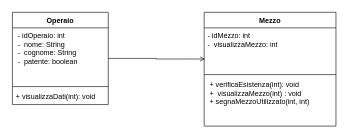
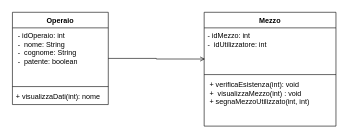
  <mxCell id="0" />
  <mxCell id="1" parent="0" />
  <mxCell id="2" style="edgeStyle=orthogonalEdgeStyle;rounded=0;orthogonalLoop=1;jettySize=auto;html=1;entryX=0.006;entryY=0.703;entryDx=0;entryDy=0;entryPerimeter=0;endArrow=open;" edge="1" parent="1" source="3" target="8"><mxGeometry relative="1" as="geometry" /></mxCell>
  <mxCell id="3" value="Operaio" style="swimlane;fontStyle=1;align=center;verticalAlign=top;childLayout=stackLayout;horizontal=1;startSize=26;horizontalStack=0;resizeParent=1;resizeParentMax=0;resizeLast=0;collapsible=1;marginBottom=0;" vertex="1" parent="1"><mxGeometry x="20" y="20" width="160" height="154" as="geometry" /></mxCell>
  <mxCell id="4" value=" - idOperaio: int &#10; -  nome: String&#10; -  cognome: String&#10; -  patente: boolean" style="text;strokeColor=none;fillColor=none;align=left;verticalAlign=top;spacingLeft=4;spacingRight=4;overflow=hidden;rotatable=0;points=[[0,0.5],[1,0.5]];portConstraint=eastwest;" vertex="1" parent="3"><mxGeometry y="26" width="160" height="94" as="geometry" /></mxCell>
  <mxCell id="5" value="" style="line;strokeWidth=1;fillColor=none;align=left;verticalAlign=middle;spacingTop=-1;spacingLeft=3;spacingRight=3;rotatable=0;labelPosition=right;points=[];portConstraint=eastwest;" vertex="1" parent="3"><mxGeometry y="120" width="160" height="8" as="geometry" /></mxCell>
- <mxCell id="6" value="+ visualizzaDati(int): void" style="text;strokeColor=none;fillColor=none;align=left;verticalAlign=top;spacingLeft=4;spacingRight=4;overflow=hidden;rotatable=0;points=[[0,0.5],[1,0.5]];portConstraint=eastwest;" vertex="1" parent="3"><mxGeometry y="128" width="160" height="26" as="geometry" /></mxCell>
+ <mxCell id="6" value="+ visualizzaDati(int): nome" style="text;strokeColor=none;fillColor=none;align=left;verticalAlign=top;spacingLeft=4;spacingRight=4;overflow=hidden;rotatable=0;points=[[0,0.5],[1,0.5]];portConstraint=eastwest;" vertex="1" parent="3"><mxGeometry y="128" width="160" height="26" as="geometry" /></mxCell>
  <mxCell id="7" value="Mezzo" style="swimlane;fontStyle=1;align=center;verticalAlign=top;childLayout=stackLayout;horizontal=1;startSize=26;horizontalStack=0;resizeParent=1;resizeParentMax=0;resizeLast=0;collapsible=1;marginBottom=0;" vertex="1" parent="1"><mxGeometry x="340" y="20" width="220" height="190" as="geometry" /></mxCell>
- <mxCell id="8" value="- idMezzo: int&#10;-  visualizzaMezzo: int" style="text;strokeColor=none;fillColor=none;align=left;verticalAlign=top;spacingLeft=4;spacingRight=4;overflow=hidden;rotatable=0;points=[[0,0.5],[1,0.5]];portConstraint=eastwest;" vertex="1" parent="7"><mxGeometry y="26" width="220" height="74" as="geometry" /></mxCell>
+ <mxCell id="8" value="- idMezzo: int&#10;-  idUtilizzatore: int" style="text;strokeColor=none;fillColor=none;align=left;verticalAlign=top;spacingLeft=4;spacingRight=4;overflow=hidden;rotatable=0;points=[[0,0.5],[1,0.5]];portConstraint=eastwest;" vertex="1" parent="7"><mxGeometry y="26" width="220" height="74" as="geometry" /></mxCell>
  <mxCell id="9" value="" style="line;strokeWidth=1;fillColor=none;align=left;verticalAlign=middle;spacingTop=-1;spacingLeft=3;spacingRight=3;rotatable=0;labelPosition=right;points=[];portConstraint=eastwest;" vertex="1" parent="7"><mxGeometry y="100" width="220" height="8" as="geometry" /></mxCell>
  <mxCell id="10" value=" + verificaEsistenza(int): void&#10; +  visualizzaMezzo(int) : void&#10; + segnaMezzoUtilizzato(int, int)" style="text;strokeColor=none;fillColor=none;align=left;verticalAlign=top;spacingLeft=4;spacingRight=4;overflow=hidden;rotatable=0;points=[[0,0.5],[1,0.5]];portConstraint=eastwest;" vertex="1" parent="7"><mxGeometry y="108" width="220" height="82" as="geometry" /></mxCell>
